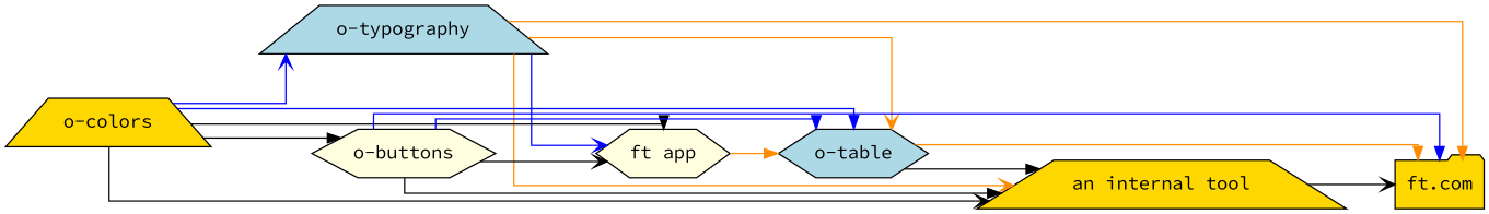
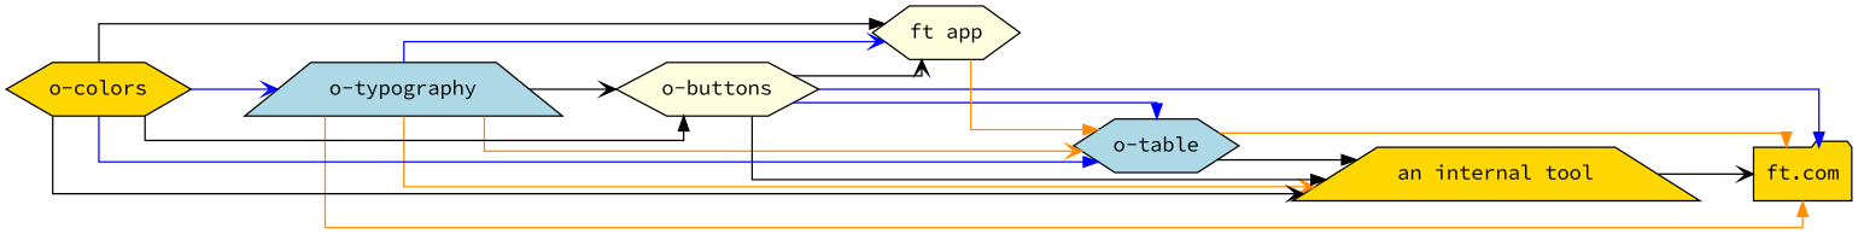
  digraph {
    concentrate=true
    fontname="Source Code Pro"
    rankdir=LR
    splines=ortho
    node [fillcolor=gold fontname="Source Code Pro" shape=trapezium style=filled]
    edge [arrowhead=normal color=black fontname="Source Code Pro"]
    "o-typography" [fillcolor=lightblue]
-   "o-colors"
+   "o-colors" [shape=hexagon]
    "o-buttons" [fillcolor=lightyellow shape=hexagon]
    "o-table" [fillcolor=lightblue shape=hexagon]
    "ft app" [fillcolor=lightyellow shape=hexagon]
    "an internal tool"
    "ft.com" [shape=folder]
+   "o-typography" -> "o-buttons" [arrowhead=vee]
    "o-typography" -> "o-table" [arrowhead=vee color=darkorange]
    "o-typography" -> "ft app" [arrowhead=vee color=blue]
    "o-typography" -> "an internal tool" [arrowhead=vee color=darkorange]
    "o-typography" -> "ft.com" [color=darkorange]
    "o-colors" -> "o-typography" [arrowhead=vee color=blue]
    "o-colors" -> "o-buttons"
    "o-colors" -> "o-table" [color=blue]
    "o-colors" -> "ft app"
    "o-colors" -> "an internal tool" [arrowhead=vee]
    "o-buttons" -> "o-table" [color=blue]
    "o-buttons" -> "ft app" [arrowhead=vee]
    "o-buttons" -> "an internal tool"
    "o-buttons" -> "ft.com" [color=blue]
    "o-table" -> "an internal tool"
    "o-table" -> "ft.com" [color=darkorange]
    "ft app" -> "o-table" [color=darkorange]
    "an internal tool" -> "ft.com" [arrowhead=vee]
  }
